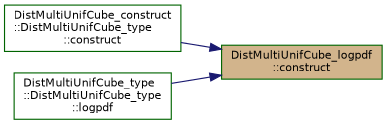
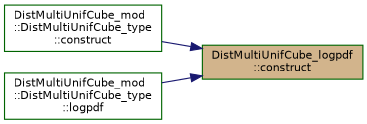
  digraph {
    rankdir=RL
    node [color=darkgreen fillcolor=white fontname=Helvetica fontsize=10 shape=record style=filled]
    edge [color=midnightblue dir=back fontname=Helvetica fontsize=10 labelfontname=Helvetica labelfontsize=10 style=solid]
    n1 [fillcolor=tan fontcolor=black height=0.2 label="DistMultiUnifCube_logpdf\l::construct" width=0.4]
-   n2 [height=0.2 label="DistMultiUnifCube_construct\l::DistMultiUnifCube_type\l::construct" width=0.4]
-   n3 [height=0.2 label="DistMultiUnifCube_type\l::DistMultiUnifCube_type\l::logpdf" width=0.4]
+   n2 [height=0.2 label="DistMultiUnifCube_mod\l::DistMultiUnifCube_type\l::construct" width=0.4]
+   n3 [height=0.2 label="DistMultiUnifCube_mod\l::DistMultiUnifCube_type\l::logpdf" width=0.4]
    n1 -> n2
    n1 -> n3
  }
